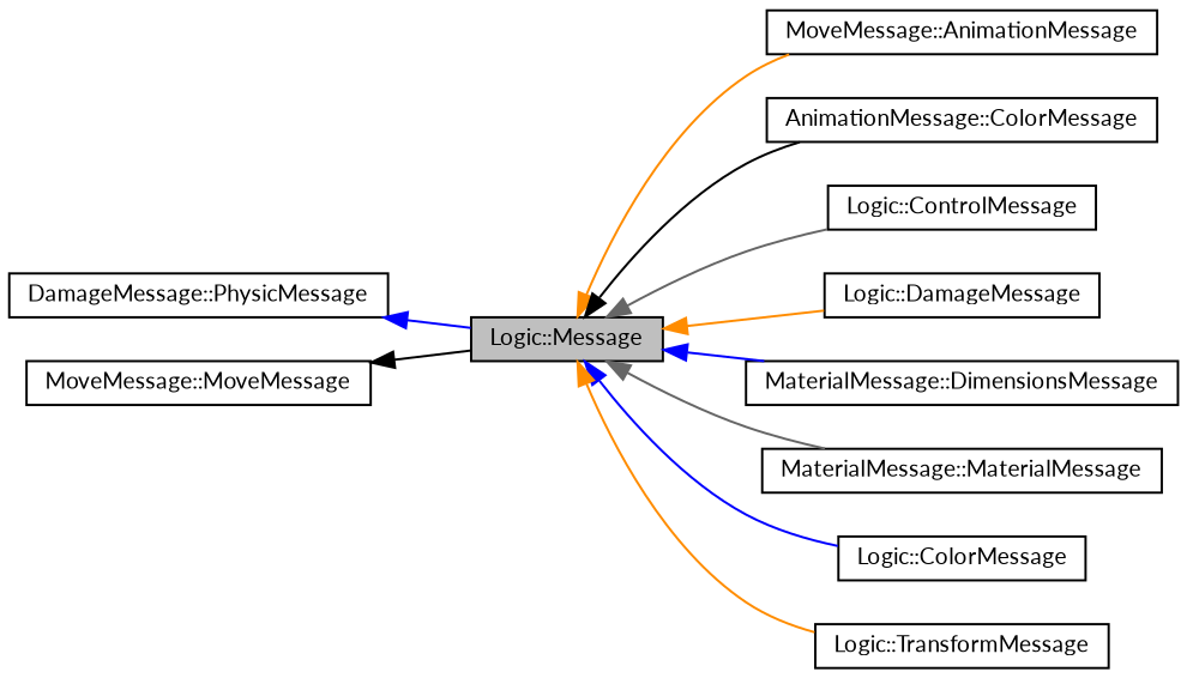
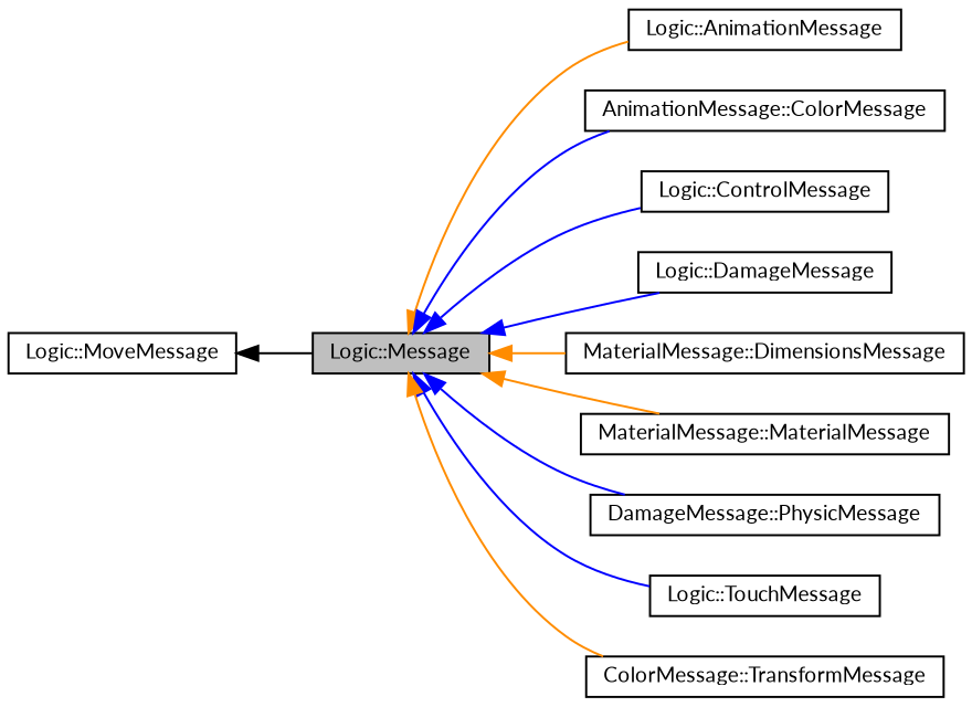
  digraph {
    fontname=Lato
    rankdir=LR
    node [color=black fillcolor=white fontname=Lato fontsize=10 shape=record style=filled]
    edge [color=darkorange dir=back fontname=Lato fontsize=10 labelfontname=FreeSans labelfontsize=10 style=solid]
    n1 [fillcolor=grey75 fontcolor=black height=0.2 label="Logic::Message" width=0.4]
-   n2 [height=0.2 label="MoveMessage::AnimationMessage" width=0.4]
+   n2 [height=0.2 label="Logic::AnimationMessage" width=0.4]
    n3 [height=0.2 label="AnimationMessage::ColorMessage" width=0.4]
    n4 [height=0.2 label="Logic::ControlMessage" width=0.4]
    n5 [height=0.2 label="Logic::DamageMessage" width=0.4]
    n6 [height=0.2 label="MaterialMessage::DimensionsMessage" width=0.4]
    n7 [height=0.2 label="MaterialMessage::MaterialMessage" width=0.4]
    n8 [height=0.2 label="DamageMessage::PhysicMessage" width=0.4]
-   n9 [height=0.2 label="Logic::ColorMessage" width=0.4]
-   n10 [height=0.2 label="Logic::TransformMessage" width=0.4]
-   n11 [height=0.2 label="MoveMessage::MoveMessage" width=0.4]
+   n9 [height=0.2 label="Logic::TouchMessage" width=0.4]
+   n10 [height=0.2 label="ColorMessage::TransformMessage" width=0.4]
+   n11 [height=0.2 label="Logic::MoveMessage" width=0.4]
    n1 -> n2
-   n1 -> n3 [color=black]
-   n1 -> n4 [color=gray40]
-   n1 -> n5
-   n1 -> n6 [color=blue]
-   n1 -> n7 [color=gray40]
-   n8 -> n1 [color=blue]
+   n1 -> n3 [color=blue]
+   n1 -> n4 [color=blue]
+   n1 -> n5 [color=blue]
+   n1 -> n6
+   n1 -> n7
+   n1 -> n8 [color=blue]
    n1 -> n9 [color=blue]
    n1 -> n10
    n11 -> n1 [color=black]
  }
